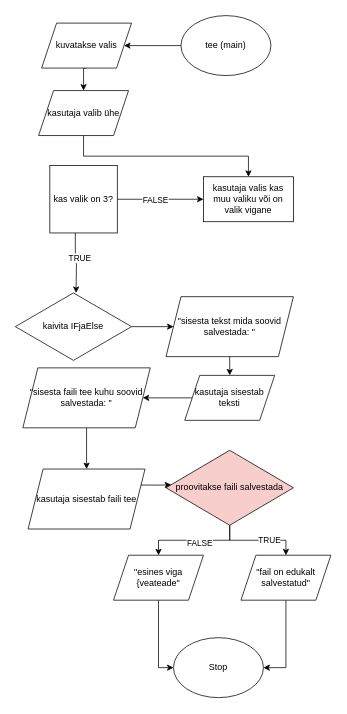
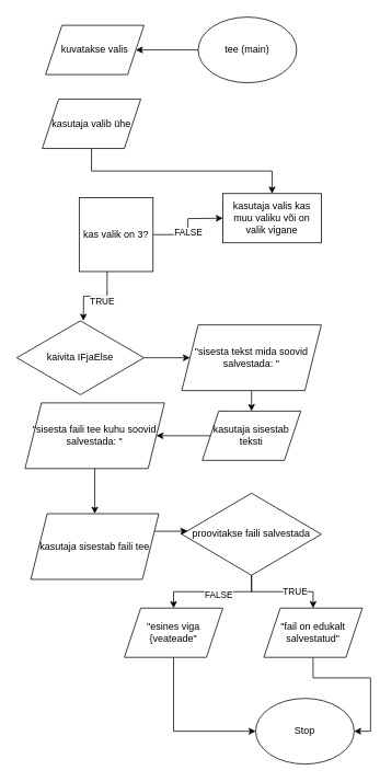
  <mxCell id="0" />
  <mxCell id="1" parent="0" />
  <mxCell id="2" style="edgeStyle=orthogonalEdgeStyle;rounded=0;orthogonalLoop=1;jettySize=auto;html=1;exitX=0;exitY=0.5;exitDx=0;exitDy=0;entryX=1;entryY=0.5;entryDx=0;entryDy=0;" edge="1" parent="1" source="3" target="6"><mxGeometry relative="1" as="geometry" /></mxCell>
  <mxCell id="3" value="tee (main)" style="ellipse;whiteSpace=wrap;html=1;" vertex="1" parent="1"><mxGeometry x="241" y="20" width="120" height="80" as="geometry" /></mxCell>
- <mxCell id="4" value="Stop" style="ellipse;whiteSpace=wrap;html=1;" vertex="1" parent="1"><mxGeometry x="231" y="850" width="120" height="80" as="geometry" /></mxCell>
- <mxCell id="5" style="edgeStyle=orthogonalEdgeStyle;rounded=0;orthogonalLoop=1;jettySize=auto;html=1;exitX=0.5;exitY=1;exitDx=0;exitDy=0;entryX=0.5;entryY=0;entryDx=0;entryDy=0;" edge="1" parent="1" source="6" target="8"><mxGeometry relative="1" as="geometry" /></mxCell>
+ <mxCell id="4" value="Stop" style="ellipse;whiteSpace=wrap;html=1;" vertex="1" parent="1"><mxGeometry x="311" y="850" width="120" height="80" as="geometry" /></mxCell>
  <mxCell id="6" value="kuvatakse valis" style="shape=parallelogram;perimeter=parallelogramPerimeter;whiteSpace=wrap;html=1;fixedSize=1;" vertex="1" parent="1"><mxGeometry x="55" y="30" width="120" height="60" as="geometry" /></mxCell>
  <mxCell id="7" style="edgeStyle=orthogonalEdgeStyle;rounded=0;orthogonalLoop=1;jettySize=auto;html=1;exitX=0.5;exitY=1;exitDx=0;exitDy=0;" edge="1" parent="1" source="8" target="15"><mxGeometry relative="1" as="geometry" /></mxCell>
  <mxCell id="8" value="kasutaja valib ühe" style="shape=parallelogram;perimeter=parallelogramPerimeter;whiteSpace=wrap;html=1;fixedSize=1;" vertex="1" parent="1"><mxGeometry x="51" y="120" width="120" height="60" as="geometry" /></mxCell>
  <mxCell id="9" style="edgeStyle=orthogonalEdgeStyle;rounded=0;orthogonalLoop=1;jettySize=auto;html=1;exitX=0.378;exitY=0.978;exitDx=0;exitDy=0;exitPerimeter=0;" edge="1" parent="1" source="13"><mxGeometry relative="1" as="geometry"><mxPoint x="101" y="390" as="targetPoint" /></mxGeometry></mxCell>
  <mxCell id="10" value="TRUE" style="edgeLabel;html=1;align=center;verticalAlign=middle;resizable=0;points=[];" vertex="1" connectable="0" parent="9"><mxGeometry x="-0.15" y="5" relative="1" as="geometry"><mxPoint as="offset" /></mxGeometry></mxCell>
  <mxCell id="11" style="edgeStyle=orthogonalEdgeStyle;rounded=0;orthogonalLoop=1;jettySize=auto;html=1;exitX=1;exitY=0.5;exitDx=0;exitDy=0;" edge="1" parent="1" source="13"><mxGeometry relative="1" as="geometry"><mxPoint x="271" y="265" as="targetPoint" /></mxGeometry></mxCell>
  <mxCell id="12" value="FALSE" style="edgeLabel;html=1;align=center;verticalAlign=middle;resizable=0;points=[];" vertex="1" connectable="0" parent="11"><mxGeometry x="-0.134" relative="1" as="geometry"><mxPoint as="offset" /></mxGeometry></mxCell>
- <mxCell id="13" value="kas valik on 3?" style="whiteSpace=wrap;html=1;aspect=fixed;" vertex="1" parent="1"><mxGeometry x="66" y="220" width="90" height="90" as="geometry" /></mxCell>
+ <mxCell id="13" value="kas valik on 3?" style="whiteSpace=wrap;html=1;aspect=fixed;" vertex="1" parent="1"><mxGeometry x="96" y="240" width="90" height="90" as="geometry" /></mxCell>
  <mxCell id="14" style="edgeStyle=orthogonalEdgeStyle;rounded=0;orthogonalLoop=1;jettySize=auto;html=1;exitX=1;exitY=0.5;exitDx=0;exitDy=0;entryX=0;entryY=0.5;entryDx=0;entryDy=0;" edge="1" parent="1" source="23" target="19"><mxGeometry relative="1" as="geometry"><mxPoint x="161" y="420" as="sourcePoint" /></mxGeometry></mxCell>
  <mxCell id="15" value="kasutaja valis kas muu valiku või on valik vigane" style="rounded=0;whiteSpace=wrap;html=1;" vertex="1" parent="1"><mxGeometry x="271" y="235" width="120" height="60" as="geometry" /></mxCell>
  <mxCell id="16" style="edgeStyle=orthogonalEdgeStyle;rounded=0;orthogonalLoop=1;jettySize=auto;html=1;exitX=0;exitY=0.5;exitDx=0;exitDy=0;entryX=1;entryY=0.5;entryDx=0;entryDy=0;" edge="1" parent="1" source="17" target="21"><mxGeometry relative="1" as="geometry" /></mxCell>
  <mxCell id="17" value="kasutaja sisestab teksti" style="shape=parallelogram;perimeter=parallelogramPerimeter;whiteSpace=wrap;html=1;fixedSize=1;" vertex="1" parent="1"><mxGeometry x="246" y="500" width="120" height="60" as="geometry" /></mxCell>
  <mxCell id="18" style="edgeStyle=orthogonalEdgeStyle;rounded=0;orthogonalLoop=1;jettySize=auto;html=1;exitX=0.5;exitY=1;exitDx=0;exitDy=0;entryX=0.5;entryY=0;entryDx=0;entryDy=0;" edge="1" parent="1" source="19" target="17"><mxGeometry relative="1" as="geometry" /></mxCell>
  <mxCell id="19" value="&quot;sisesta tekst mida soovid salvestada: &quot;" style="shape=parallelogram;perimeter=parallelogramPerimeter;whiteSpace=wrap;html=1;fixedSize=1;" vertex="1" parent="1"><mxGeometry x="221" y="395" width="170" height="80" as="geometry" /></mxCell>
  <mxCell id="20" style="edgeStyle=orthogonalEdgeStyle;rounded=0;orthogonalLoop=1;jettySize=auto;html=1;exitX=0.5;exitY=1;exitDx=0;exitDy=0;" edge="1" parent="1" source="21" target="22"><mxGeometry relative="1" as="geometry" /></mxCell>
  <mxCell id="21" value="&quot;sisesta faili tee kuhu soovid salvestada: &quot;" style="shape=parallelogram;perimeter=parallelogramPerimeter;whiteSpace=wrap;html=1;fixedSize=1;" vertex="1" parent="1"><mxGeometry x="30" y="490" width="170" height="80" as="geometry" /></mxCell>
  <mxCell id="22" value="kasutaja sisestab faili tee" style="shape=parallelogram;perimeter=parallelogramPerimeter;whiteSpace=wrap;html=1;fixedSize=1;" vertex="1" parent="1"><mxGeometry x="37" y="625" width="156" height="80" as="geometry" /></mxCell>
  <mxCell id="23" value="kaivita IFjaElse" style="rhombus;whiteSpace=wrap;html=1;" vertex="1" parent="1"><mxGeometry x="20" y="390" width="155" height="90" as="geometry" /></mxCell>
  <mxCell id="24" style="edgeStyle=orthogonalEdgeStyle;rounded=0;orthogonalLoop=1;jettySize=auto;html=1;exitX=0.5;exitY=1;exitDx=0;exitDy=0;entryX=0.5;entryY=0;entryDx=0;entryDy=0;" edge="1" parent="1" source="28" target="31"><mxGeometry relative="1" as="geometry" /></mxCell>
  <mxCell id="25" value="TRUE" style="edgeLabel;html=1;align=center;verticalAlign=middle;resizable=0;points=[];" vertex="1" connectable="0" parent="24"><mxGeometry x="0.252" y="1" relative="1" as="geometry"><mxPoint as="offset" /></mxGeometry></mxCell>
  <mxCell id="26" style="edgeStyle=orthogonalEdgeStyle;rounded=0;orthogonalLoop=1;jettySize=auto;html=1;exitX=0.5;exitY=1;exitDx=0;exitDy=0;" edge="1" parent="1" source="28" target="33"><mxGeometry relative="1" as="geometry" /></mxCell>
  <mxCell id="27" value="FALSE" style="edgeLabel;html=1;align=center;verticalAlign=middle;resizable=0;points=[];" vertex="1" connectable="0" parent="26"><mxGeometry x="-0.096" y="3" relative="1" as="geometry"><mxPoint as="offset" /></mxGeometry></mxCell>
- <mxCell id="28" value="proovitakse faili salvestada" style="rhombus;whiteSpace=wrap;html=1;fillColor=#f8cecc;" vertex="1" parent="1"><mxGeometry x="221" y="600" width="170" height="100" as="geometry" /></mxCell>
+ <mxCell id="28" value="proovitakse faili salvestada" style="rhombus;whiteSpace=wrap;html=1;" vertex="1" parent="1"><mxGeometry x="221" y="600" width="170" height="100" as="geometry" /></mxCell>
  <mxCell id="29" style="edgeStyle=orthogonalEdgeStyle;rounded=0;orthogonalLoop=1;jettySize=auto;html=1;exitX=1;exitY=0.25;exitDx=0;exitDy=0;entryX=0.041;entryY=0.46;entryDx=0;entryDy=0;entryPerimeter=0;" edge="1" parent="1" source="22" target="28"><mxGeometry relative="1" as="geometry" /></mxCell>
  <mxCell id="30" style="edgeStyle=orthogonalEdgeStyle;rounded=0;orthogonalLoop=1;jettySize=auto;html=1;exitX=0.5;exitY=1;exitDx=0;exitDy=0;entryX=1;entryY=0.5;entryDx=0;entryDy=0;" edge="1" parent="1" source="31" target="4"><mxGeometry relative="1" as="geometry" /></mxCell>
  <mxCell id="31" value="&quot;fail on edukalt salvestatud&quot;" style="shape=parallelogram;perimeter=parallelogramPerimeter;whiteSpace=wrap;html=1;fixedSize=1;" vertex="1" parent="1"><mxGeometry x="321" y="740" width="120" height="60" as="geometry" /></mxCell>
  <mxCell id="32" style="edgeStyle=orthogonalEdgeStyle;rounded=0;orthogonalLoop=1;jettySize=auto;html=1;exitX=0.5;exitY=1;exitDx=0;exitDy=0;entryX=0;entryY=0.5;entryDx=0;entryDy=0;" edge="1" parent="1" source="33" target="4"><mxGeometry relative="1" as="geometry" /></mxCell>
  <mxCell id="33" value="&quot;esines viga {veateade&quot;" style="shape=parallelogram;perimeter=parallelogramPerimeter;whiteSpace=wrap;html=1;fixedSize=1;" vertex="1" parent="1"><mxGeometry x="151" y="740" width="120" height="60" as="geometry" /></mxCell>
